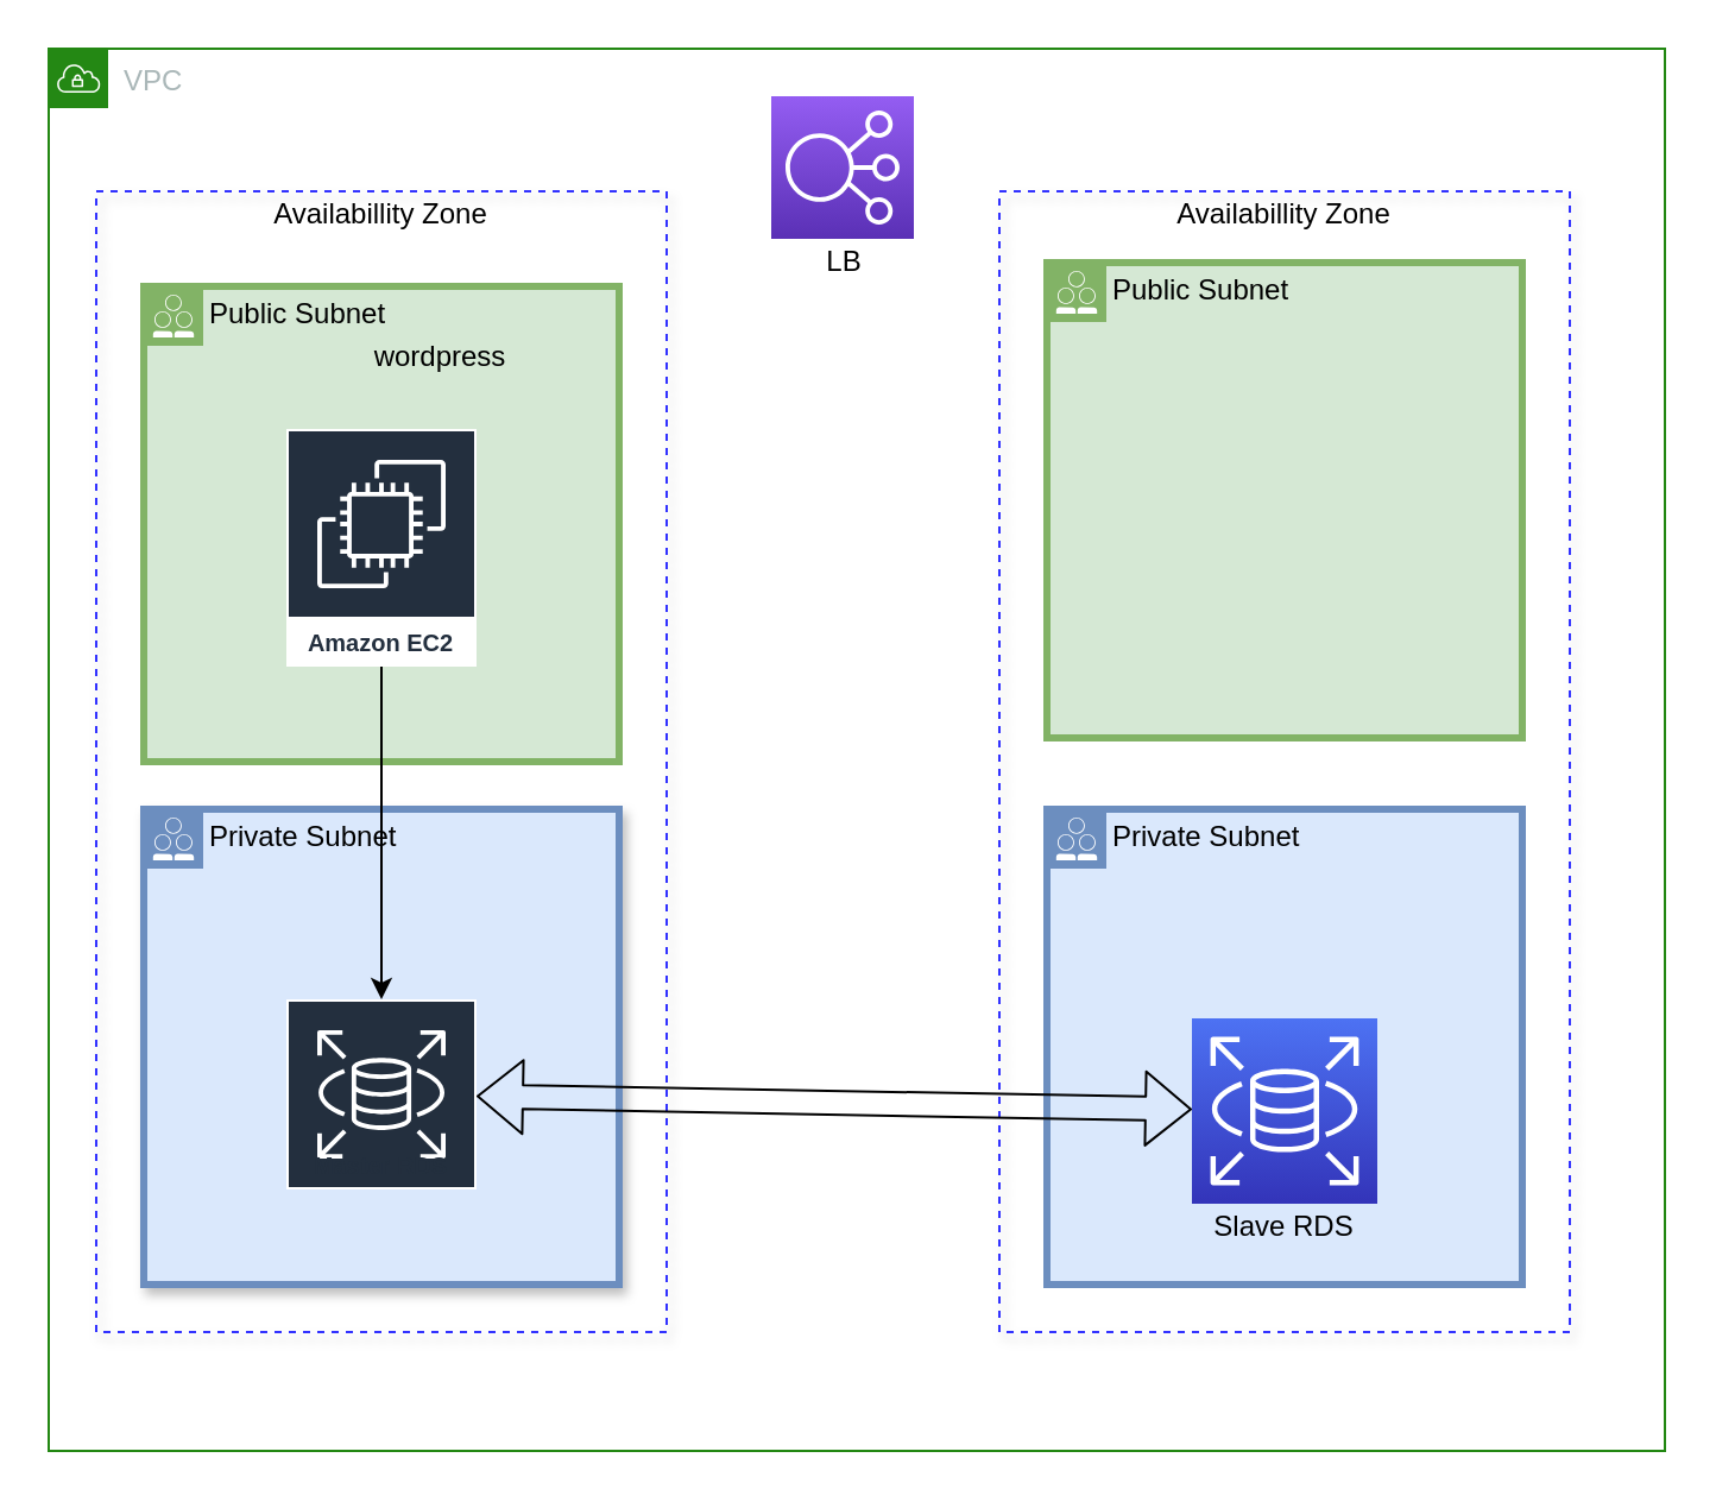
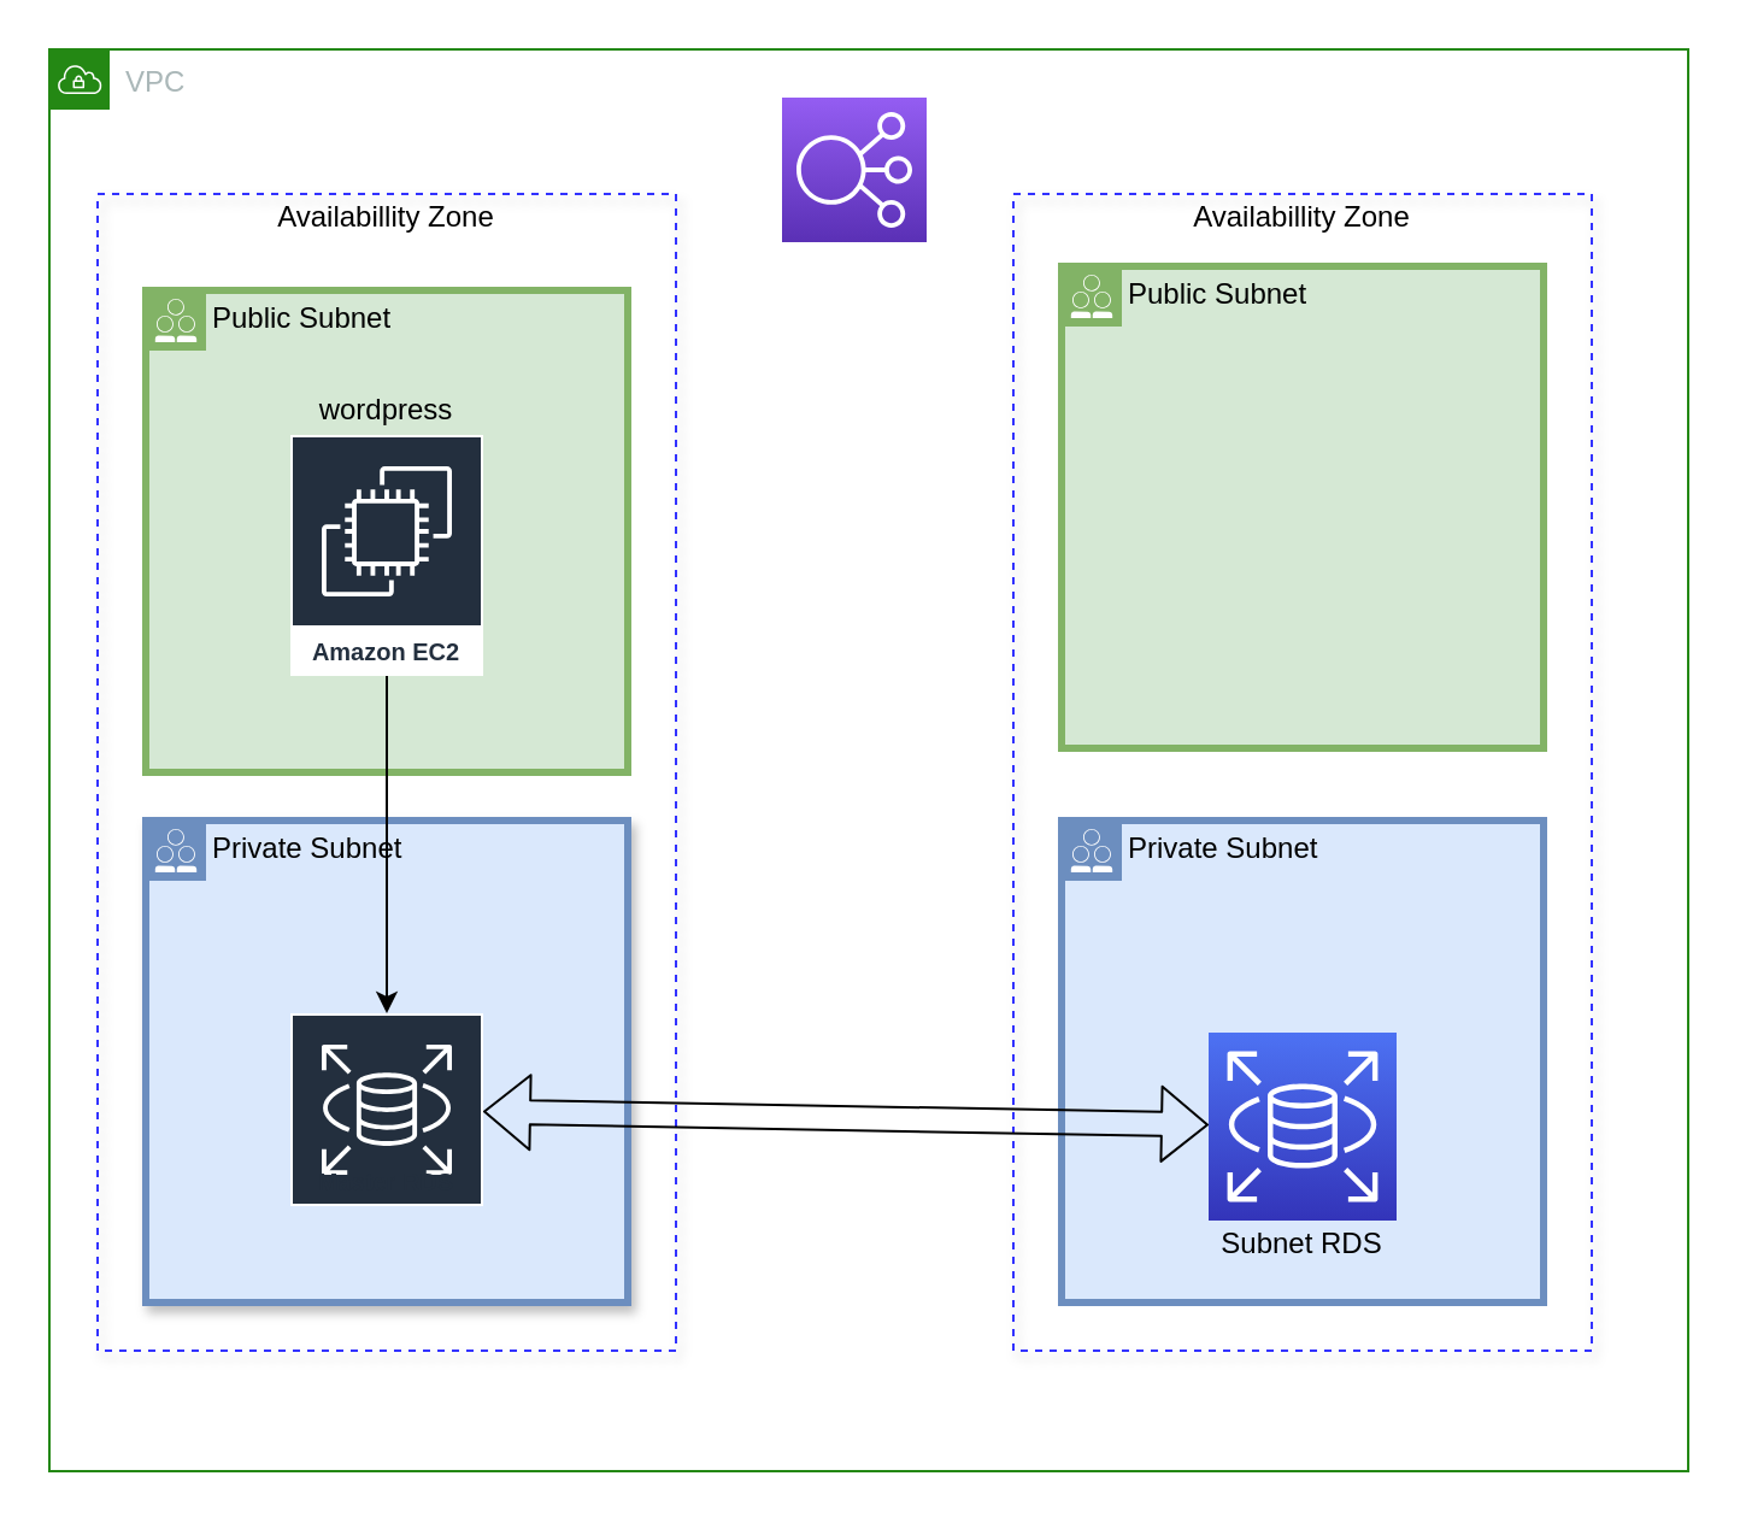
  <mxCell id="0" />
  <mxCell id="1" parent="0" />
  <mxCell id="2" value="" style="verticalLabelPosition=bottom;verticalAlign=top;html=1;shape=mxgraph.basic.rect;fillColor2=none;strokeWidth=1;size=20;indent=5;shadow=1;fillColor=none;dashed=1;strokeColor=#3333FF;" vertex="1" parent="1"><mxGeometry x="420" y="80" width="240" height="480" as="geometry" /></mxCell>
  <mxCell id="3" value="VPC" style="points=[[0,0],[0.25,0],[0.5,0],[0.75,0],[1,0],[1,0.25],[1,0.5],[1,0.75],[1,1],[0.75,1],[0.5,1],[0.25,1],[0,1],[0,0.75],[0,0.5],[0,0.25]];outlineConnect=0;gradientColor=none;html=1;whiteSpace=wrap;fontSize=12;fontStyle=0;shape=mxgraph.aws4.group;grIcon=mxgraph.aws4.group_vpc;strokeColor=#248814;fillColor=none;verticalAlign=top;align=left;spacingLeft=30;fontColor=#AAB7B8;dashed=0;" vertex="1" parent="1"><mxGeometry x="20" y="20" width="680" height="590" as="geometry" /></mxCell>
  <mxCell id="4" value="Public Subnet" style="shape=mxgraph.ibm.box;prType=public;fontStyle=0;verticalAlign=top;align=left;spacingLeft=32;spacingTop=4;fillColor=#d5e8d4;rounded=0;whiteSpace=wrap;html=1;strokeWidth=3;dashed=0;container=1;spacing=-4;collapsible=0;expand=0;recursiveResize=0;strokeColor=#82b366;" vertex="1" parent="1"><mxGeometry x="60" y="120" width="200" height="200" as="geometry" /></mxCell>
  <mxCell id="5" value="Amazon EC2" style="outlineConnect=0;fontColor=#232F3E;gradientColor=none;strokeColor=#ffffff;fillColor=#232F3E;dashed=0;verticalLabelPosition=middle;verticalAlign=bottom;align=center;html=1;whiteSpace=wrap;fontSize=10;fontStyle=1;spacing=3;shape=mxgraph.aws4.productIcon;prIcon=mxgraph.aws4.ec2;" vertex="1" parent="4"><mxGeometry x="60" y="60" width="80" height="100" as="geometry" /></mxCell>
  <mxCell id="6" value="Private Subnet" style="shape=mxgraph.ibm.box;prType=public;fontStyle=0;verticalAlign=top;align=left;spacingLeft=32;spacingTop=4;fillColor=#dae8fc;rounded=0;whiteSpace=wrap;html=1;strokeColor=#6c8ebf;strokeWidth=3;dashed=0;container=1;spacing=-4;collapsible=0;expand=0;recursiveResize=0;shadow=1;" vertex="1" parent="1"><mxGeometry x="60" y="340" width="200" height="200" as="geometry" /></mxCell>
  <mxCell id="7" value="" style="verticalLabelPosition=bottom;verticalAlign=top;html=1;shape=mxgraph.basic.rect;fillColor2=none;strokeWidth=1;size=20;indent=5;shadow=1;fillColor=none;dashed=1;strokeColor=#3333FF;" vertex="1" parent="6"><mxGeometry x="-20" y="-260" width="240" height="480" as="geometry" /></mxCell>
  <mxCell id="8" value="Master RDS" style="outlineConnect=0;fontColor=#232F3E;gradientColor=none;strokeColor=#ffffff;fillColor=#232F3E;dashed=0;verticalLabelPosition=middle;verticalAlign=bottom;align=center;html=1;whiteSpace=wrap;fontSize=10;fontStyle=1;spacing=3;shape=mxgraph.aws4.productIcon;prIcon=mxgraph.aws4.rds;" vertex="1" parent="6"><mxGeometry x="60" y="80" width="80" height="80" as="geometry" /></mxCell>
  <mxCell id="9" value="Private Subnet" style="shape=mxgraph.ibm.box;prType=public;fontStyle=0;verticalAlign=top;align=left;spacingLeft=32;spacingTop=4;fillColor=#dae8fc;rounded=0;whiteSpace=wrap;html=1;strokeColor=#6c8ebf;strokeWidth=3;dashed=0;container=1;spacing=-4;collapsible=0;expand=0;recursiveResize=0;" vertex="1" parent="1"><mxGeometry x="440" y="340" width="200" height="200" as="geometry" /></mxCell>
  <mxCell id="10" value="" style="points=[[0,0,0],[0.25,0,0],[0.5,0,0],[0.75,0,0],[1,0,0],[0,1,0],[0.25,1,0],[0.5,1,0],[0.75,1,0],[1,1,0],[0,0.25,0],[0,0.5,0],[0,0.75,0],[1,0.25,0],[1,0.5,0],[1,0.75,0]];outlineConnect=0;fontColor=#232F3E;gradientColor=#4D72F3;gradientDirection=north;fillColor=#3334B9;strokeColor=#ffffff;dashed=0;verticalLabelPosition=bottom;verticalAlign=top;align=center;html=1;fontSize=12;fontStyle=0;aspect=fixed;shape=mxgraph.aws4.resourceIcon;resIcon=mxgraph.aws4.rds;" vertex="1" parent="9"><mxGeometry x="61" y="88" width="78" height="78" as="geometry" /></mxCell>
- <mxCell id="11" value="Slave RDS" style="text;html=1;strokeColor=none;fillColor=none;align=center;verticalAlign=middle;whiteSpace=wrap;rounded=0;shadow=1;" vertex="1" parent="9"><mxGeometry x="60" y="166" width="80" height="20" as="geometry" /></mxCell>
+ <mxCell id="11" value="Subnet RDS" style="text;html=1;strokeColor=none;fillColor=none;align=center;verticalAlign=middle;whiteSpace=wrap;rounded=0;shadow=1;" vertex="1" parent="9"><mxGeometry x="60" y="166" width="80" height="20" as="geometry" /></mxCell>
  <mxCell id="12" value="Public Subnet" style="shape=mxgraph.ibm.box;prType=public;fontStyle=0;verticalAlign=top;align=left;spacingLeft=32;spacingTop=4;fillColor=#d5e8d4;rounded=0;whiteSpace=wrap;html=1;strokeWidth=3;dashed=0;container=1;spacing=-4;collapsible=0;expand=0;recursiveResize=0;strokeColor=#82b366;" vertex="1" parent="1"><mxGeometry x="440" y="110" width="200" height="200" as="geometry" /></mxCell>
  <mxCell id="13" value="" style="points=[[0,0,0],[0.25,0,0],[0.5,0,0],[0.75,0,0],[1,0,0],[0,1,0],[0.25,1,0],[0.5,1,0],[0.75,1,0],[1,1,0],[0,0.25,0],[0,0.5,0],[0,0.75,0],[1,0.25,0],[1,0.5,0],[1,0.75,0]];outlineConnect=0;fontColor=#232F3E;gradientColor=#945DF2;gradientDirection=north;fillColor=#5A30B5;strokeColor=#ffffff;dashed=0;verticalLabelPosition=bottom;verticalAlign=top;align=center;html=1;fontSize=12;fontStyle=0;aspect=fixed;shape=mxgraph.aws4.resourceIcon;resIcon=mxgraph.aws4.elastic_load_balancing;" vertex="1" parent="1"><mxGeometry x="324" y="40" width="60" height="60" as="geometry" /></mxCell>
- <mxCell id="14" value="LB" style="text;html=1;strokeColor=none;fillColor=none;align=center;verticalAlign=middle;whiteSpace=wrap;rounded=0;shadow=1;" vertex="1" parent="1"><mxGeometry x="334.5" y="100" width="40" height="20" as="geometry" /></mxCell>
  <mxCell id="15" value="Availabillity Zone" style="text;html=1;strokeColor=none;fillColor=none;align=center;verticalAlign=middle;whiteSpace=wrap;rounded=0;shadow=1;" vertex="1" parent="1"><mxGeometry x="90" y="80" width="140" height="20" as="geometry" /></mxCell>
  <mxCell id="16" value="Availabillity Zone" style="text;html=1;strokeColor=none;fillColor=none;align=center;verticalAlign=middle;whiteSpace=wrap;rounded=0;shadow=1;" vertex="1" parent="1"><mxGeometry x="470" y="80" width="140" height="20" as="geometry" /></mxCell>
- <mxCell id="17" value="wordpress" style="text;html=1;strokeColor=none;fillColor=none;align=center;verticalAlign=middle;whiteSpace=wrap;rounded=0;shadow=1;dashed=1;" vertex="1" parent="1"><mxGeometry x="165" y="140" width="40" height="20" as="geometry" /></mxCell>
+ <mxCell id="17" value="wordpress" style="text;html=1;strokeColor=none;fillColor=none;align=center;verticalAlign=middle;whiteSpace=wrap;rounded=0;shadow=1;dashed=1;" vertex="1" parent="1"><mxGeometry x="140" y="160" width="40" height="20" as="geometry" /></mxCell>
  <mxCell id="18" value="" style="endArrow=classic;html=1;" edge="1" parent="1" target="8"><mxGeometry width="50" height="50" relative="1" as="geometry"><mxPoint x="160" y="280" as="sourcePoint" /><mxPoint x="370" y="290" as="targetPoint" /></mxGeometry></mxCell>
  <mxCell id="19" value="" style="shape=flexArrow;endArrow=classic;startArrow=classic;html=1;" edge="1" parent="1" source="8" target="10"><mxGeometry width="50" height="50" relative="1" as="geometry"><mxPoint x="320" y="470" as="sourcePoint" /><mxPoint x="370" y="420" as="targetPoint" /><Array as="points" /></mxGeometry></mxCell>
